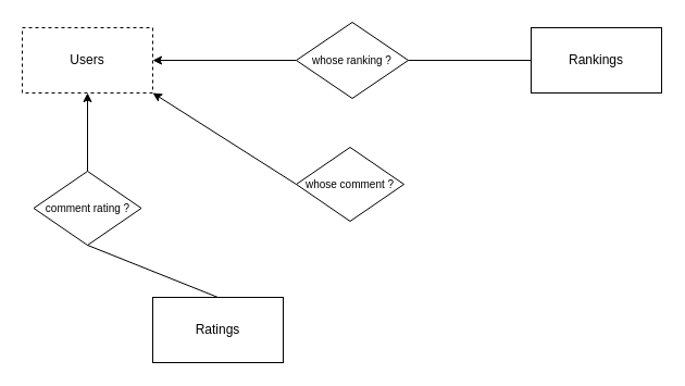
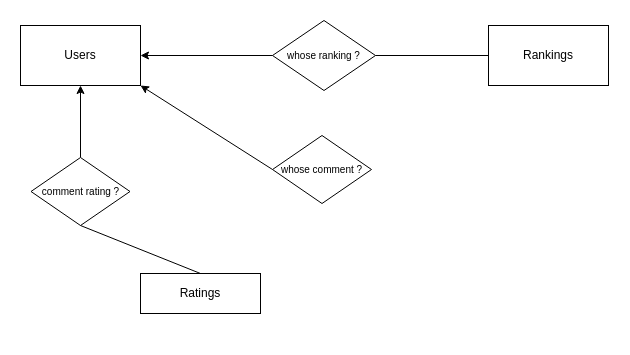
  <mxCell id="0" />
  <mxCell id="1" parent="0" />
- <mxCell id="2" value="Users" style="rounded=0;whiteSpace=wrap;html=1;dashed=1;" vertex="1" parent="1"><mxGeometry x="20" y="25" width="120" height="60" as="geometry" /></mxCell>
+ <mxCell id="2" value="Users" style="rounded=0;whiteSpace=wrap;html=1;" vertex="1" parent="1"><mxGeometry x="20" y="25" width="120" height="60" as="geometry" /></mxCell>
  <mxCell id="3" value="Rankings" style="rounded=0;whiteSpace=wrap;html=1;" vertex="1" parent="1"><mxGeometry x="488" y="25" width="120" height="60" as="geometry" /></mxCell>
- <mxCell id="4" value="Ratings" style="rounded=0;whiteSpace=wrap;html=1;" vertex="1" parent="1"><mxGeometry x="140" y="273" width="120" height="60" as="geometry" /></mxCell>
+ <mxCell id="4" value="Ratings" style="rounded=0;whiteSpace=wrap;html=1;" vertex="1" parent="1"><mxGeometry x="140" y="273" width="120" height="40" as="geometry" /></mxCell>
  <mxCell id="5" value="&lt;font style=&quot;font-size: 10px;&quot;&gt;whose ranking ?&lt;/font&gt;" style="rhombus;whiteSpace=wrap;html=1;" vertex="1" parent="1"><mxGeometry x="272" y="20" width="103" height="70" as="geometry" /></mxCell>
  <mxCell id="6" value="" style="endArrow=none;html=1;rounded=0;entryX=1;entryY=0.5;entryDx=0;entryDy=0;exitX=0;exitY=0.5;exitDx=0;exitDy=0;" edge="1" parent="1" source="3" target="5"><mxGeometry width="50" height="50" relative="1" as="geometry"><mxPoint x="412" y="262" as="sourcePoint" /><mxPoint x="462" y="212" as="targetPoint" /></mxGeometry></mxCell>
  <mxCell id="7" value="&lt;font style=&quot;font-size: 10px;&quot;&gt;whose comment ?&lt;/font&gt;" style="rhombus;whiteSpace=wrap;html=1;" vertex="1" parent="1"><mxGeometry x="272" y="135" width="99" height="68" as="geometry" /></mxCell>
  <mxCell id="8" value="" style="endArrow=classic;html=1;rounded=0;entryX=1;entryY=0.5;entryDx=0;entryDy=0;exitX=0;exitY=0.5;exitDx=0;exitDy=0;" edge="1" parent="1" source="5" target="2"><mxGeometry width="50" height="50" relative="1" as="geometry"><mxPoint x="152" y="161" as="sourcePoint" /><mxPoint x="189" y="67" as="targetPoint" /></mxGeometry></mxCell>
  <mxCell id="9" value="" style="endArrow=classic;html=1;rounded=0;entryX=1;entryY=1;entryDx=0;entryDy=0;exitX=0;exitY=0.5;exitDx=0;exitDy=0;" edge="1" parent="1" source="7" target="2"><mxGeometry width="50" height="50" relative="1" as="geometry"><mxPoint x="412" y="262" as="sourcePoint" /><mxPoint x="462" y="212" as="targetPoint" /></mxGeometry></mxCell>
  <mxCell id="10" value="" style="endArrow=classic;html=1;rounded=0;exitX=0.5;exitY=0;exitDx=0;exitDy=0;entryX=0.5;entryY=1;entryDx=0;entryDy=0;" edge="1" parent="1" source="11" target="2"><mxGeometry width="50" height="50" relative="1" as="geometry"><mxPoint x="174" y="159" as="sourcePoint" /><mxPoint x="84" y="88" as="targetPoint" /></mxGeometry></mxCell>
  <mxCell id="11" value="&lt;font style=&quot;font-size: 10px;&quot;&gt;comment rating ?&lt;/font&gt;" style="rhombus;whiteSpace=wrap;html=1;" vertex="1" parent="1"><mxGeometry x="30.5" y="157" width="99" height="68" as="geometry" /></mxCell>
  <mxCell id="12" value="" style="endArrow=none;html=1;rounded=0;exitX=0.5;exitY=0;exitDx=0;exitDy=0;entryX=0.5;entryY=1;entryDx=0;entryDy=0;" edge="1" target="11" parent="1" source="4"><mxGeometry width="50" height="50" relative="1" as="geometry"><mxPoint x="414" y="241" as="sourcePoint" /><mxPoint x="227" y="197" as="targetPoint" /></mxGeometry></mxCell>
